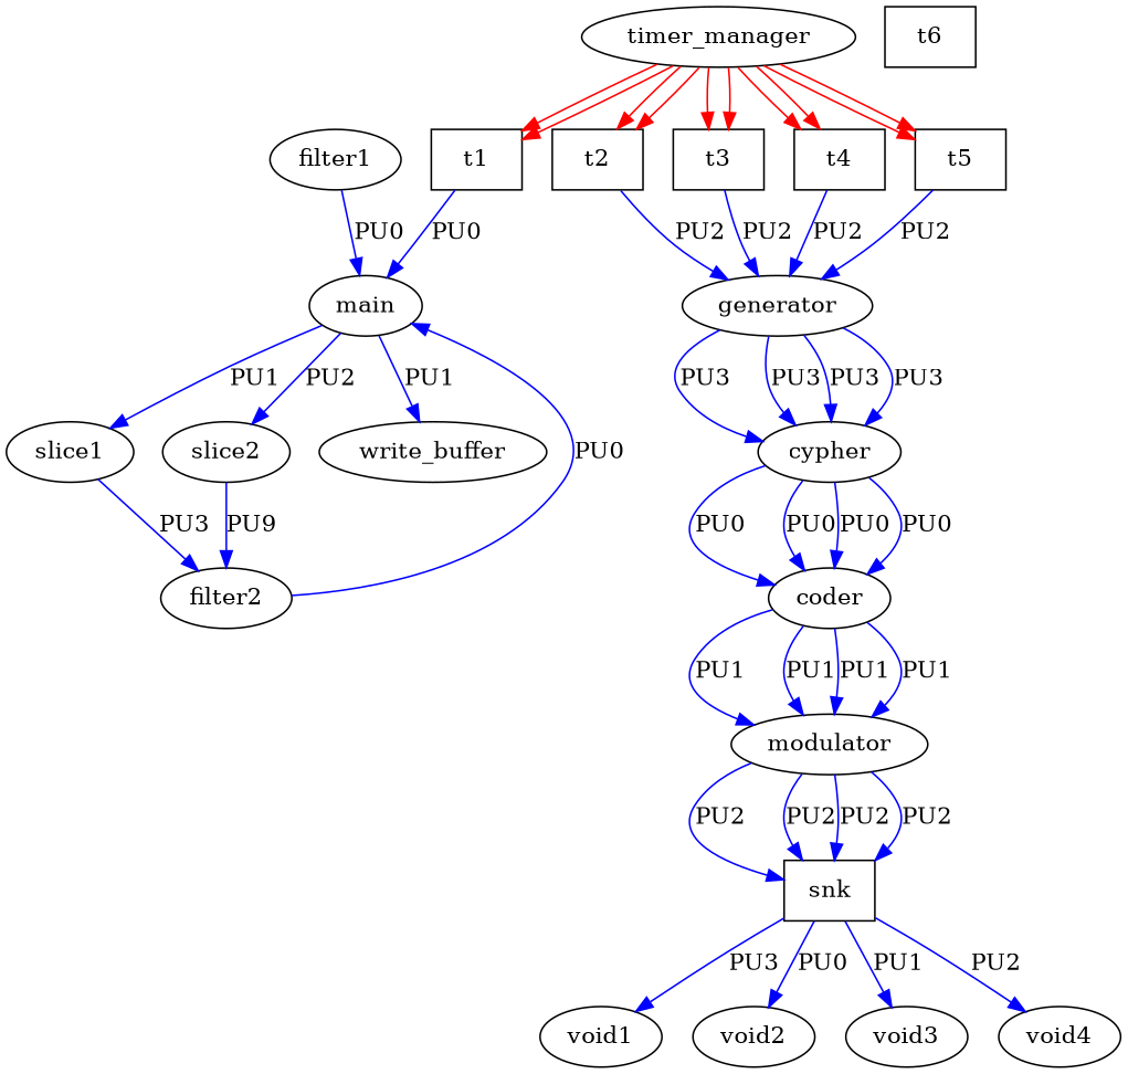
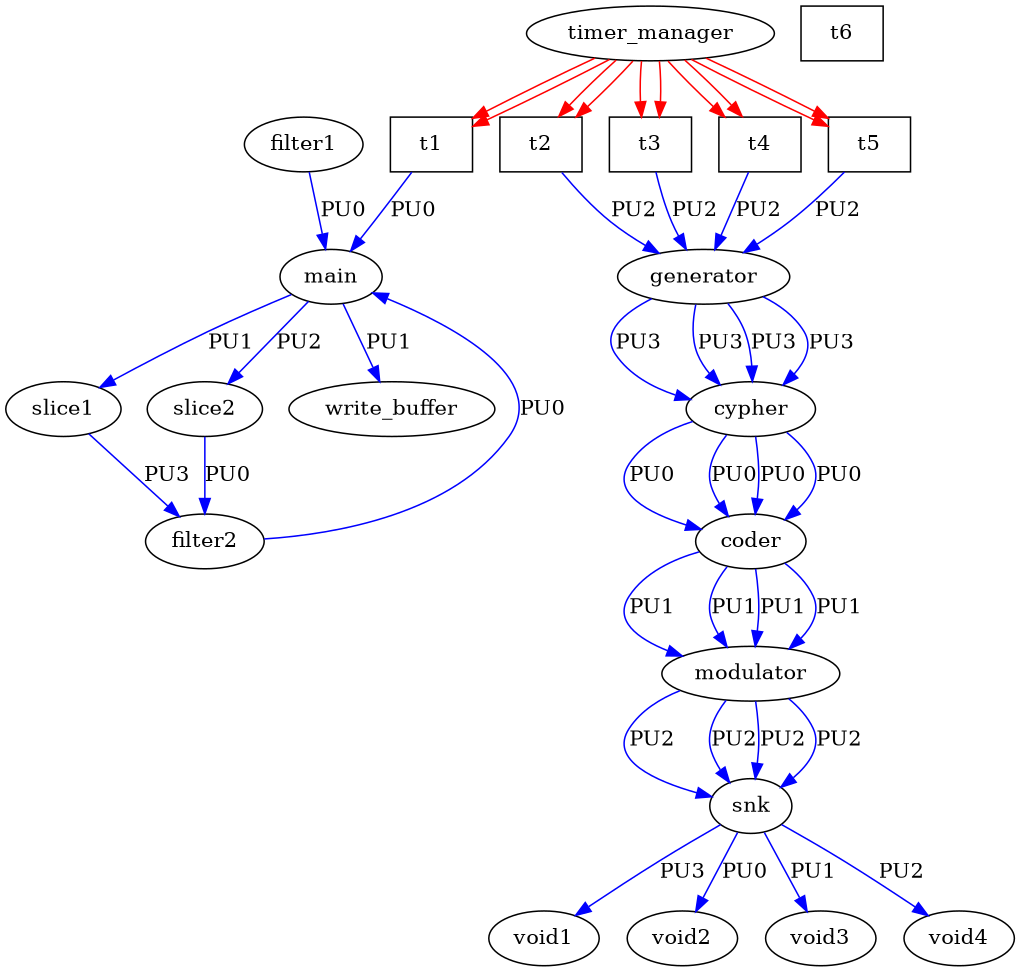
  digraph {
    edge [color=blue]
    n1 [label=main]
    n2 [label=slice1]
    n3 [label=slice2]
    n4 [label=write_buffer]
    n5 [label=filter2]
    n6 [label=filter1]
    n7 [label=generator]
    n8 [label=cypher]
    n9 [label=coder]
    n10 [label=modulator]
-   n11 [label=snk shape=box]
+   n11 [label=snk]
    n12 [label=void1]
    n13 [label=void2]
    n14 [label=void3]
    n15 [label=void4]
    n16 [label=timer_manager]
    n17 [label=t1 shape=box]
    n18 [label=t2 shape=box]
    n19 [label=t3 shape=box]
    n20 [label=t4 shape=box]
    n21 [label=t5 shape=box]
    n22 [label=t6 shape=box]
    n1 -> n2 [label=PU1]
    n1 -> n3 [label=PU2]
    n1 -> n4 [label=PU1]
    n2 -> n5 [label=PU3]
-   n3 -> n5 [label=PU9]
+   n3 -> n5 [label=PU0]
    n5 -> n1 [label=PU0]
    n6 -> n1 [label=PU0]
    n7 -> n8 [label=PU3]
    n7 -> n8 [label=PU3]
    n7 -> n8 [label=PU3]
    n7 -> n8 [label=PU3]
    n8 -> n9 [label=PU0]
    n8 -> n9 [label=PU0]
    n8 -> n9 [label=PU0]
    n8 -> n9 [label=PU0]
    n9 -> n10 [label=PU1]
    n9 -> n10 [label=PU1]
    n9 -> n10 [label=PU1]
    n9 -> n10 [label=PU1]
    n10 -> n11 [label=PU2]
    n10 -> n11 [label=PU2]
    n10 -> n11 [label=PU2]
    n10 -> n11 [label=PU2]
    n11 -> n12 [label=PU3]
    n11 -> n13 [label=PU0]
    n11 -> n14 [label=PU1]
    n11 -> n15 [label=PU2]
    n16 -> n17 [color=red]
    n16 -> n17 [color=red]
    n16 -> n18 [color=red]
    n16 -> n18 [color=red]
    n16 -> n19 [color=red]
    n16 -> n19 [color=red]
    n16 -> n20 [color=red]
    n16 -> n20 [color=red]
    n16 -> n21 [color=red]
    n16 -> n21 [color=red]
    n17 -> n1 [label=PU0]
    n18 -> n7 [label=PU2]
    n19 -> n7 [label=PU2]
    n20 -> n7 [label=PU2]
    n21 -> n7 [label=PU2]
  }
